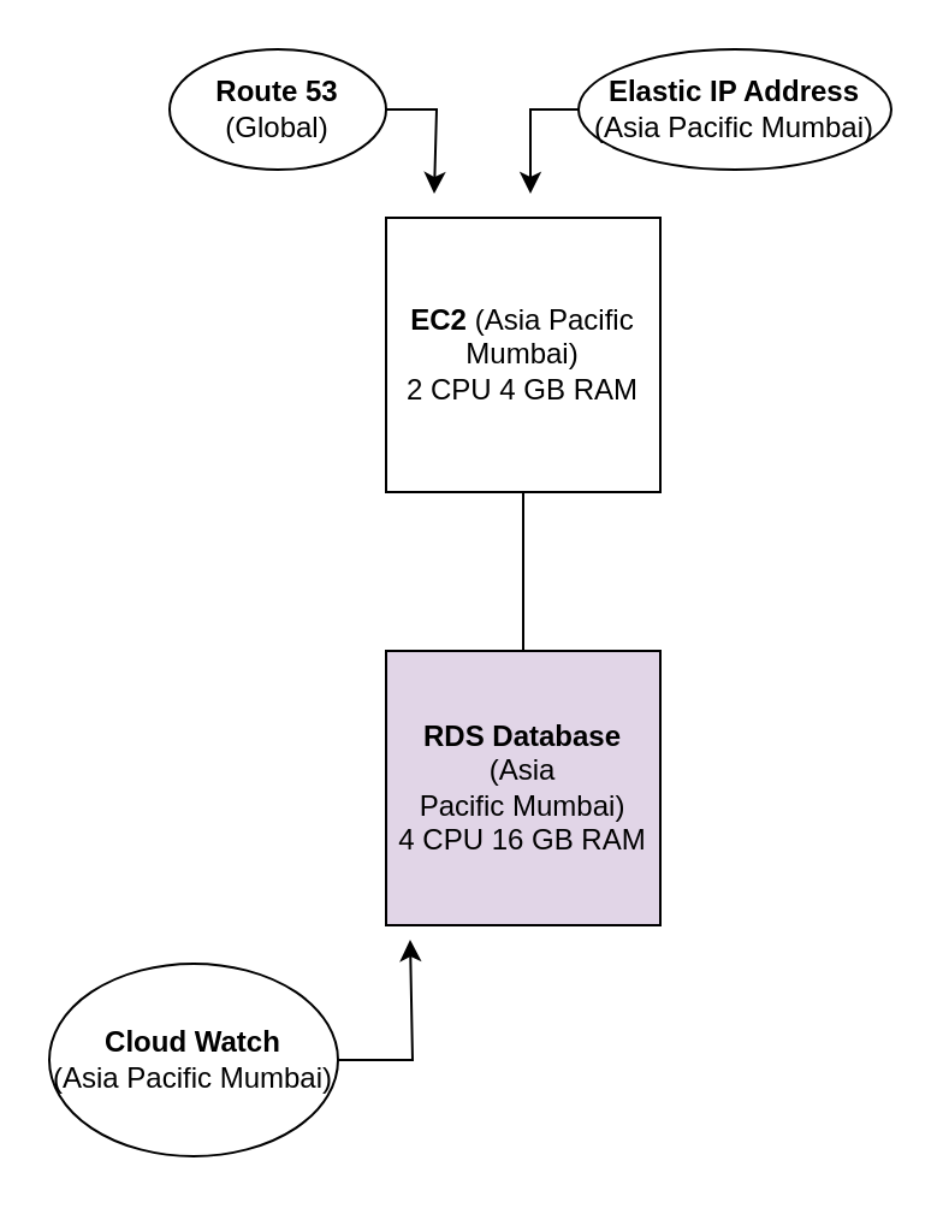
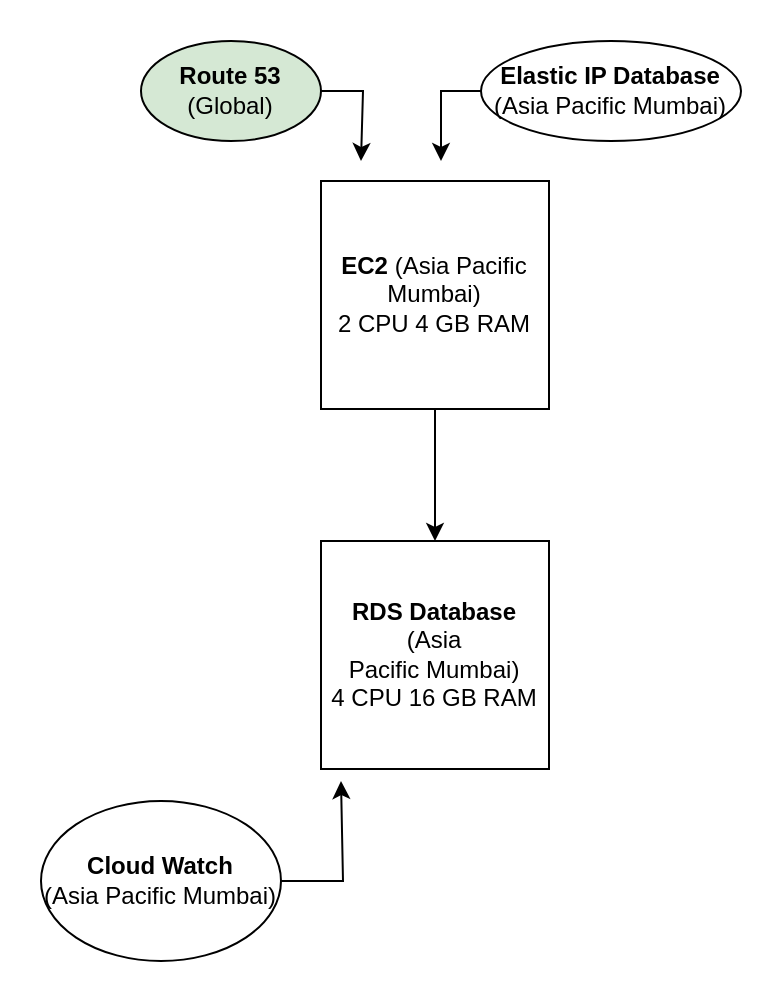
  <mxCell id="0" />
  <mxCell id="1" parent="0" />
  <mxCell id="2" value="&lt;b&gt;EC2&lt;/b&gt; (Asia Pacific Mumbai)&lt;div&gt;2 CPU 4 GB RAM&lt;/div&gt;" style="whiteSpace=wrap;html=1;aspect=fixed;" vertex="1" parent="1"><mxGeometry x="160" y="90" width="114" height="114" as="geometry" /></mxCell>
- <mxCell id="3" value="&lt;b&gt;RDS Database&lt;/b&gt;&lt;div&gt;(Asia Pacific&amp;nbsp;&lt;span style=&quot;background-color: transparent; color: light-dark(rgb(0, 0, 0), rgb(255, 255, 255));&quot;&gt;Mumbai&lt;/span&gt;&lt;span style=&quot;background-color: transparent; color: light-dark(rgb(0, 0, 0), rgb(255, 255, 255));&quot;&gt;)&lt;/span&gt;&lt;/div&gt;&lt;div&gt;4 CPU 16 GB RAM&lt;/div&gt;" style="whiteSpace=wrap;html=1;aspect=fixed;fillColor=#e1d5e7;" vertex="1" parent="1"><mxGeometry x="160" y="270" width="114" height="114" as="geometry" /></mxCell>
- <mxCell id="4" value="" style="endArrow=none;html=1;rounded=0;exitX=0.5;exitY=1;exitDx=0;exitDy=0;entryX=0.5;entryY=0;entryDx=0;entryDy=0;" edge="1" parent="1" source="2" target="3"><mxGeometry width="50" height="50" relative="1" as="geometry"><mxPoint x="240" y="270" as="sourcePoint" /><mxPoint x="290" y="220" as="targetPoint" /></mxGeometry></mxCell>
+ <mxCell id="3" value="&lt;b&gt;RDS Database&lt;/b&gt;&lt;div&gt;(Asia Pacific&amp;nbsp;&lt;span style=&quot;background-color: transparent; color: light-dark(rgb(0, 0, 0), rgb(255, 255, 255));&quot;&gt;Mumbai&lt;/span&gt;&lt;span style=&quot;background-color: transparent; color: light-dark(rgb(0, 0, 0), rgb(255, 255, 255));&quot;&gt;)&lt;/span&gt;&lt;/div&gt;&lt;div&gt;4 CPU 16 GB RAM&lt;/div&gt;" style="whiteSpace=wrap;html=1;aspect=fixed;" vertex="1" parent="1"><mxGeometry x="160" y="270" width="114" height="114" as="geometry" /></mxCell>
+ <mxCell id="4" value="" style="endArrow=classic;html=1;rounded=0;exitX=0.5;exitY=1;exitDx=0;exitDy=0;entryX=0.5;entryY=0;entryDx=0;entryDy=0;" edge="1" parent="1" source="2" target="3"><mxGeometry width="50" height="50" relative="1" as="geometry"><mxPoint x="240" y="270" as="sourcePoint" /><mxPoint x="290" y="220" as="targetPoint" /></mxGeometry></mxCell>
  <mxCell id="5" style="edgeStyle=orthogonalEdgeStyle;rounded=0;orthogonalLoop=1;jettySize=auto;html=1;" edge="1" parent="1" source="6"><mxGeometry relative="1" as="geometry"><mxPoint x="170" y="390" as="targetPoint" /><Array as="points"><mxPoint x="171" y="440" /></Array></mxGeometry></mxCell>
  <mxCell id="6" value="&lt;b&gt;Cloud Watch&lt;/b&gt;&lt;div&gt;(Asia Pacific&amp;nbsp;&lt;span style=&quot;color: light-dark(rgb(0, 0, 0), rgb(255, 255, 255)); background-color: transparent;&quot;&gt;Mumbai&lt;/span&gt;&lt;span style=&quot;color: light-dark(rgb(0, 0, 0), rgb(255, 255, 255)); background-color: transparent;&quot;&gt;)&lt;/span&gt;&lt;b&gt;&lt;/b&gt;&lt;/div&gt;" style="ellipse;whiteSpace=wrap;html=1;" vertex="1" parent="1"><mxGeometry x="20" y="400" width="120" height="80" as="geometry" /></mxCell>
  <mxCell id="7" style="edgeStyle=orthogonalEdgeStyle;rounded=0;orthogonalLoop=1;jettySize=auto;html=1;" edge="1" parent="1" source="8"><mxGeometry relative="1" as="geometry"><mxPoint x="180" y="80" as="targetPoint" /><Array as="points"><mxPoint x="181" y="45" /></Array></mxGeometry></mxCell>
- <mxCell id="8" value="&lt;b&gt;Route 53&lt;/b&gt;&lt;div&gt;(Global)&lt;/div&gt;" style="ellipse;whiteSpace=wrap;html=1;" vertex="1" parent="1"><mxGeometry x="70" y="20" width="90" height="50" as="geometry" /></mxCell>
+ <mxCell id="8" value="&lt;b&gt;Route 53&lt;/b&gt;&lt;div&gt;(Global)&lt;/div&gt;" style="ellipse;whiteSpace=wrap;html=1;fillColor=#d5e8d4;" vertex="1" parent="1"><mxGeometry x="70" y="20" width="90" height="50" as="geometry" /></mxCell>
  <mxCell id="9" style="edgeStyle=orthogonalEdgeStyle;rounded=0;orthogonalLoop=1;jettySize=auto;html=1;" edge="1" parent="1" source="10"><mxGeometry relative="1" as="geometry"><mxPoint x="220" y="80" as="targetPoint" /><Array as="points"><mxPoint x="220" y="45" /></Array></mxGeometry></mxCell>
- <mxCell id="10" value="&lt;b&gt;Elastic IP Address&lt;/b&gt;&lt;br&gt;&lt;div&gt;(Asia Pacific Mumbai)&lt;/div&gt;" style="ellipse;whiteSpace=wrap;html=1;" vertex="1" parent="1"><mxGeometry x="240" y="20" width="130" height="50" as="geometry" /></mxCell>
+ <mxCell id="10" value="&lt;b&gt;Elastic IP Database&lt;/b&gt;&lt;br&gt;&lt;div&gt;(Asia Pacific Mumbai)&lt;/div&gt;" style="ellipse;whiteSpace=wrap;html=1;" vertex="1" parent="1"><mxGeometry x="240" y="20" width="130" height="50" as="geometry" /></mxCell>
